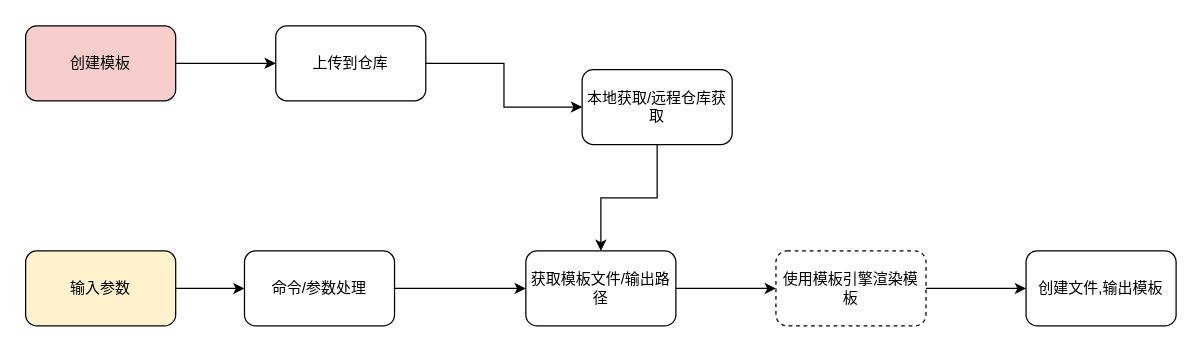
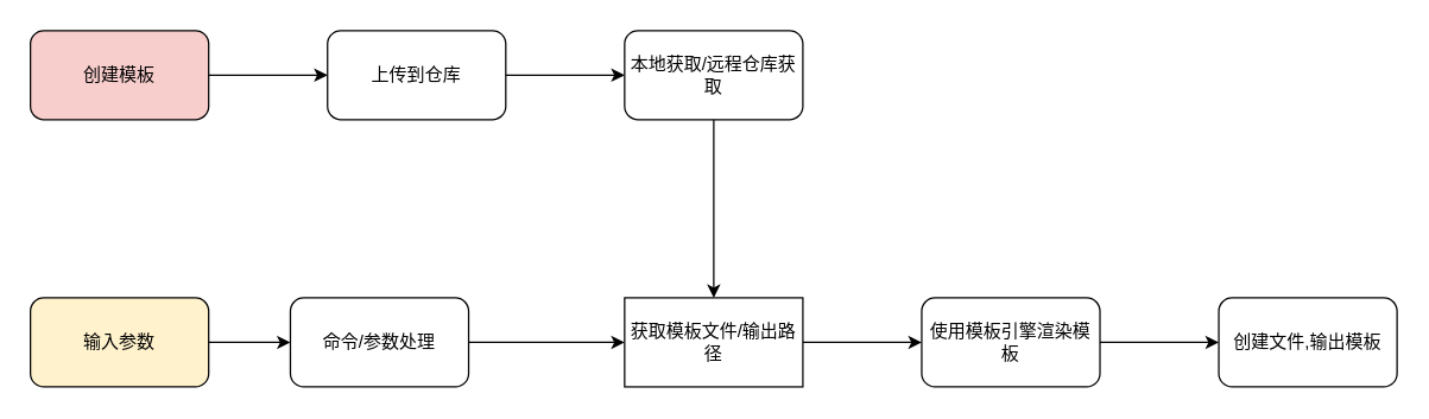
  <mxCell id="0" />
  <mxCell id="1" parent="0" />
  <mxCell id="2" value="" style="edgeStyle=orthogonalEdgeStyle;rounded=0;orthogonalLoop=1;jettySize=auto;html=1;" edge="1" parent="1" source="3" target="5"><mxGeometry relative="1" as="geometry" /></mxCell>
  <mxCell id="3" value="输入参数" style="rounded=1;whiteSpace=wrap;html=1;fillColor=#fff2cc;" vertex="1" parent="1"><mxGeometry x="20" y="200" width="120" height="60" as="geometry" /></mxCell>
  <mxCell id="4" value="" style="edgeStyle=orthogonalEdgeStyle;rounded=0;orthogonalLoop=1;jettySize=auto;html=1;" edge="1" parent="1" source="5" target="7"><mxGeometry relative="1" as="geometry" /></mxCell>
  <mxCell id="5" value="命令/参数处理" style="whiteSpace=wrap;html=1;rounded=1;" vertex="1" parent="1"><mxGeometry x="195" y="200" width="120" height="60" as="geometry" /></mxCell>
  <mxCell id="6" value="" style="edgeStyle=orthogonalEdgeStyle;rounded=0;orthogonalLoop=1;jettySize=auto;html=1;" edge="1" parent="1" source="7" target="9"><mxGeometry relative="1" as="geometry" /></mxCell>
- <mxCell id="7" value="获取模板文件/输出路径" style="whiteSpace=wrap;html=1;rounded=1;" vertex="1" parent="1"><mxGeometry x="420" y="200" width="120" height="60" as="geometry" /></mxCell>
+ <mxCell id="7" value="获取模板文件/输出路径" style="whiteSpace=wrap;html=1;rounded=0;" vertex="1" parent="1"><mxGeometry x="420" y="200" width="120" height="60" as="geometry" /></mxCell>
  <mxCell id="8" value="" style="edgeStyle=orthogonalEdgeStyle;rounded=0;orthogonalLoop=1;jettySize=auto;html=1;" edge="1" parent="1" source="9" target="10"><mxGeometry relative="1" as="geometry" /></mxCell>
- <mxCell id="9" value="使用模板引擎渲染模板" style="whiteSpace=wrap;html=1;rounded=1;dashed=1;" vertex="1" parent="1"><mxGeometry x="620" y="200" width="120" height="60" as="geometry" /></mxCell>
+ <mxCell id="9" value="使用模板引擎渲染模板" style="whiteSpace=wrap;html=1;rounded=1;" vertex="1" parent="1"><mxGeometry x="620" y="200" width="120" height="60" as="geometry" /></mxCell>
  <mxCell id="10" value="创建文件,输出模板" style="whiteSpace=wrap;html=1;rounded=1;" vertex="1" parent="1"><mxGeometry x="820" y="200" width="120" height="60" as="geometry" /></mxCell>
  <mxCell id="11" value="" style="edgeStyle=orthogonalEdgeStyle;rounded=0;orthogonalLoop=1;jettySize=auto;html=1;" edge="1" parent="1" source="12" target="14"><mxGeometry relative="1" as="geometry" /></mxCell>
  <mxCell id="12" value="创建模板" style="rounded=1;whiteSpace=wrap;html=1;fillColor=#f8cecc;" vertex="1" parent="1"><mxGeometry x="20" y="20" width="120" height="60" as="geometry" /></mxCell>
  <mxCell id="13" value="" style="edgeStyle=orthogonalEdgeStyle;rounded=0;orthogonalLoop=1;jettySize=auto;html=1;" edge="1" parent="1" source="14" target="16"><mxGeometry relative="1" as="geometry" /></mxCell>
  <mxCell id="14" value="上传到仓库" style="whiteSpace=wrap;html=1;rounded=1;" vertex="1" parent="1"><mxGeometry x="220" y="20" width="120" height="60" as="geometry" /></mxCell>
  <mxCell id="15" style="edgeStyle=orthogonalEdgeStyle;rounded=0;orthogonalLoop=1;jettySize=auto;html=1;" edge="1" parent="1" source="16" target="7"><mxGeometry relative="1" as="geometry" /></mxCell>
- <mxCell id="16" value="本地获取/远程仓库获取" style="whiteSpace=wrap;html=1;rounded=1;" vertex="1" parent="1"><mxGeometry x="465" y="55" width="120" height="60" as="geometry" /></mxCell>
+ <mxCell id="16" value="本地获取/远程仓库获取" style="whiteSpace=wrap;html=1;rounded=1;" vertex="1" parent="1"><mxGeometry x="420" y="20" width="120" height="60" as="geometry" /></mxCell>
